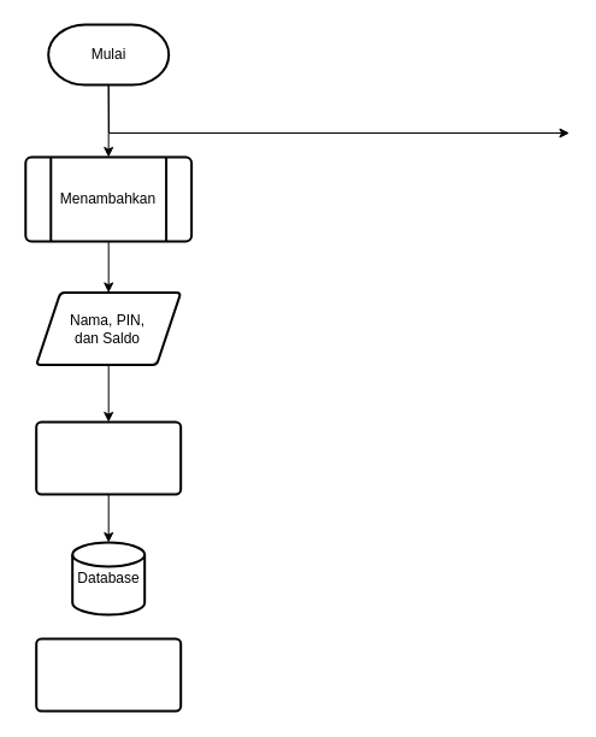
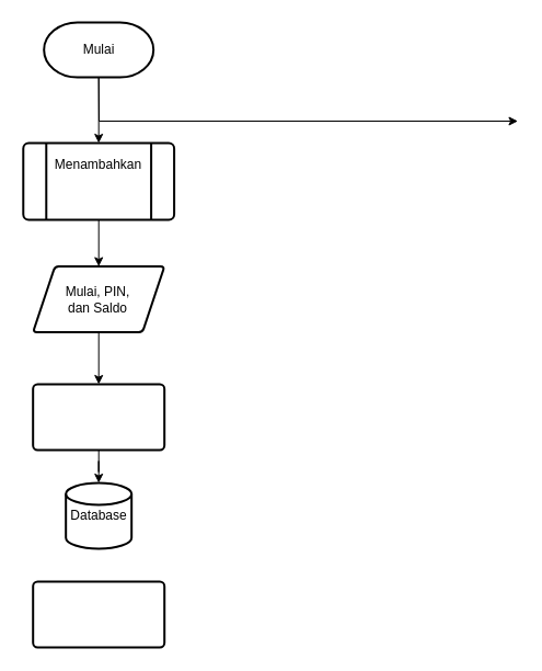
  <mxCell id="0" />
  <mxCell id="1" parent="0" />
  <mxCell id="2" value="" style="edgeStyle=orthogonalEdgeStyle;rounded=0;orthogonalLoop=1;jettySize=auto;html=1;" edge="1" parent="1" source="3" target="9"><mxGeometry relative="1" as="geometry" /></mxCell>
  <mxCell id="3" value="" style="whiteSpace=wrap;html=1;shadow=0;fontFamily=Helvetica;fontSize=12;align=center;strokeWidth=2;spacing=6;spacingTop=-4;shape=process;rounded=1;arcSize=7;size=0.151;verticalLabelPosition=bottom;verticalAlign=top;" parent="1" vertex="1"><mxGeometry x="20.78" y="130" width="137.81" height="70" as="geometry" /></mxCell>
  <mxCell id="4" value="Mulai" style="rounded=1;whiteSpace=wrap;html=1;fontSize=12;glass=0;strokeWidth=2;shadow=0;shape=mxgraph.flowchart.terminator;" parent="1" vertex="1"><mxGeometry x="39.68" y="20" width="100" height="50" as="geometry" /></mxCell>
  <mxCell id="5" value="" style="endArrow=classic;html=1;rounded=0;exitX=0.5;exitY=1;exitDx=0;exitDy=0;exitPerimeter=0;" edge="1" parent="1" source="4"><mxGeometry width="50" height="50" relative="1" as="geometry"><mxPoint x="85" y="110" as="sourcePoint" /><mxPoint x="472.5" y="110" as="targetPoint" /><Array as="points"><mxPoint x="90" y="110" /></Array></mxGeometry></mxCell>
  <mxCell id="6" value="" style="endArrow=classic;html=1;rounded=0;exitX=0.5;exitY=1;exitDx=0;exitDy=0;exitPerimeter=0;" edge="1" parent="1" source="4" target="3"><mxGeometry width="50" height="50" relative="1" as="geometry"><mxPoint x="65" y="120" as="sourcePoint" /><mxPoint x="115" y="70" as="targetPoint" /><Array as="points" /></mxGeometry></mxCell>
- <mxCell id="7" value="Menambahkan" style="text;strokeColor=none;align=center;fillColor=none;html=1;verticalAlign=middle;whiteSpace=wrap;rounded=0;" vertex="1" parent="1"><mxGeometry x="58.43" y="147.5" width="62.5" height="35" as="geometry" /></mxCell>
+ <mxCell id="7" value="Menambahkan" style="text;strokeColor=none;align=center;fillColor=none;html=1;verticalAlign=middle;whiteSpace=wrap;rounded=0;" vertex="1" parent="1"><mxGeometry x="58.43" y="132.5" width="62.5" height="35" as="geometry" /></mxCell>
  <mxCell id="8" value="" style="edgeStyle=orthogonalEdgeStyle;rounded=0;orthogonalLoop=1;jettySize=auto;html=1;" edge="1" parent="1" source="9" target="12"><mxGeometry relative="1" as="geometry" /></mxCell>
  <mxCell id="9" value="&lt;div style=&quot;text-align: justify;&quot;&gt;&lt;br&gt;&lt;/div&gt;" style="shape=parallelogram;perimeter=parallelogramPerimeter;whiteSpace=wrap;html=1;fixedSize=1;verticalAlign=top;shadow=0;strokeWidth=2;spacing=6;spacingTop=-4;rounded=1;arcSize=7;align=center;" vertex="1" parent="1"><mxGeometry x="29.685" y="242.5" width="120" height="60" as="geometry" /></mxCell>
- <mxCell id="10" value="Nama, PIN, dan Saldo" style="text;strokeColor=none;align=center;fillColor=none;html=1;verticalAlign=middle;whiteSpace=wrap;rounded=0;" vertex="1" parent="1"><mxGeometry x="53.44" y="255" width="72.49" height="35" as="geometry" /></mxCell>
+ <mxCell id="10" value="Mulai, PIN, dan Saldo" style="text;strokeColor=none;align=center;fillColor=none;html=1;verticalAlign=middle;whiteSpace=wrap;rounded=0;" vertex="1" parent="1"><mxGeometry x="53.44" y="255" width="72.49" height="35" as="geometry" /></mxCell>
  <mxCell id="11" value="" style="edgeStyle=orthogonalEdgeStyle;rounded=0;orthogonalLoop=1;jettySize=auto;html=1;" edge="1" parent="1" source="12" target="13"><mxGeometry relative="1" as="geometry" /></mxCell>
  <mxCell id="12" value="" style="rounded=1;whiteSpace=wrap;html=1;verticalAlign=top;shadow=0;strokeWidth=2;spacing=6;spacingTop=-4;arcSize=7;" vertex="1" parent="1"><mxGeometry x="29.685" y="350" width="120" height="60" as="geometry" /></mxCell>
- <mxCell id="13" value="Database" style="strokeWidth=2;html=1;shape=mxgraph.flowchart.database;whiteSpace=wrap;" vertex="1" parent="1"><mxGeometry x="59.68" y="450" width="60" height="60" as="geometry" /></mxCell>
+ <mxCell id="13" value="Database" style="strokeWidth=2;html=1;shape=mxgraph.flowchart.database;whiteSpace=wrap;" vertex="1" parent="1"><mxGeometry x="59.68" y="440" width="60" height="60" as="geometry" /></mxCell>
  <mxCell id="14" value="" style="rounded=1;whiteSpace=wrap;html=1;verticalAlign=top;shadow=0;strokeWidth=2;spacing=6;spacingTop=-4;arcSize=7;" vertex="1" parent="1"><mxGeometry x="29.695" y="530" width="120" height="60" as="geometry" /></mxCell>
